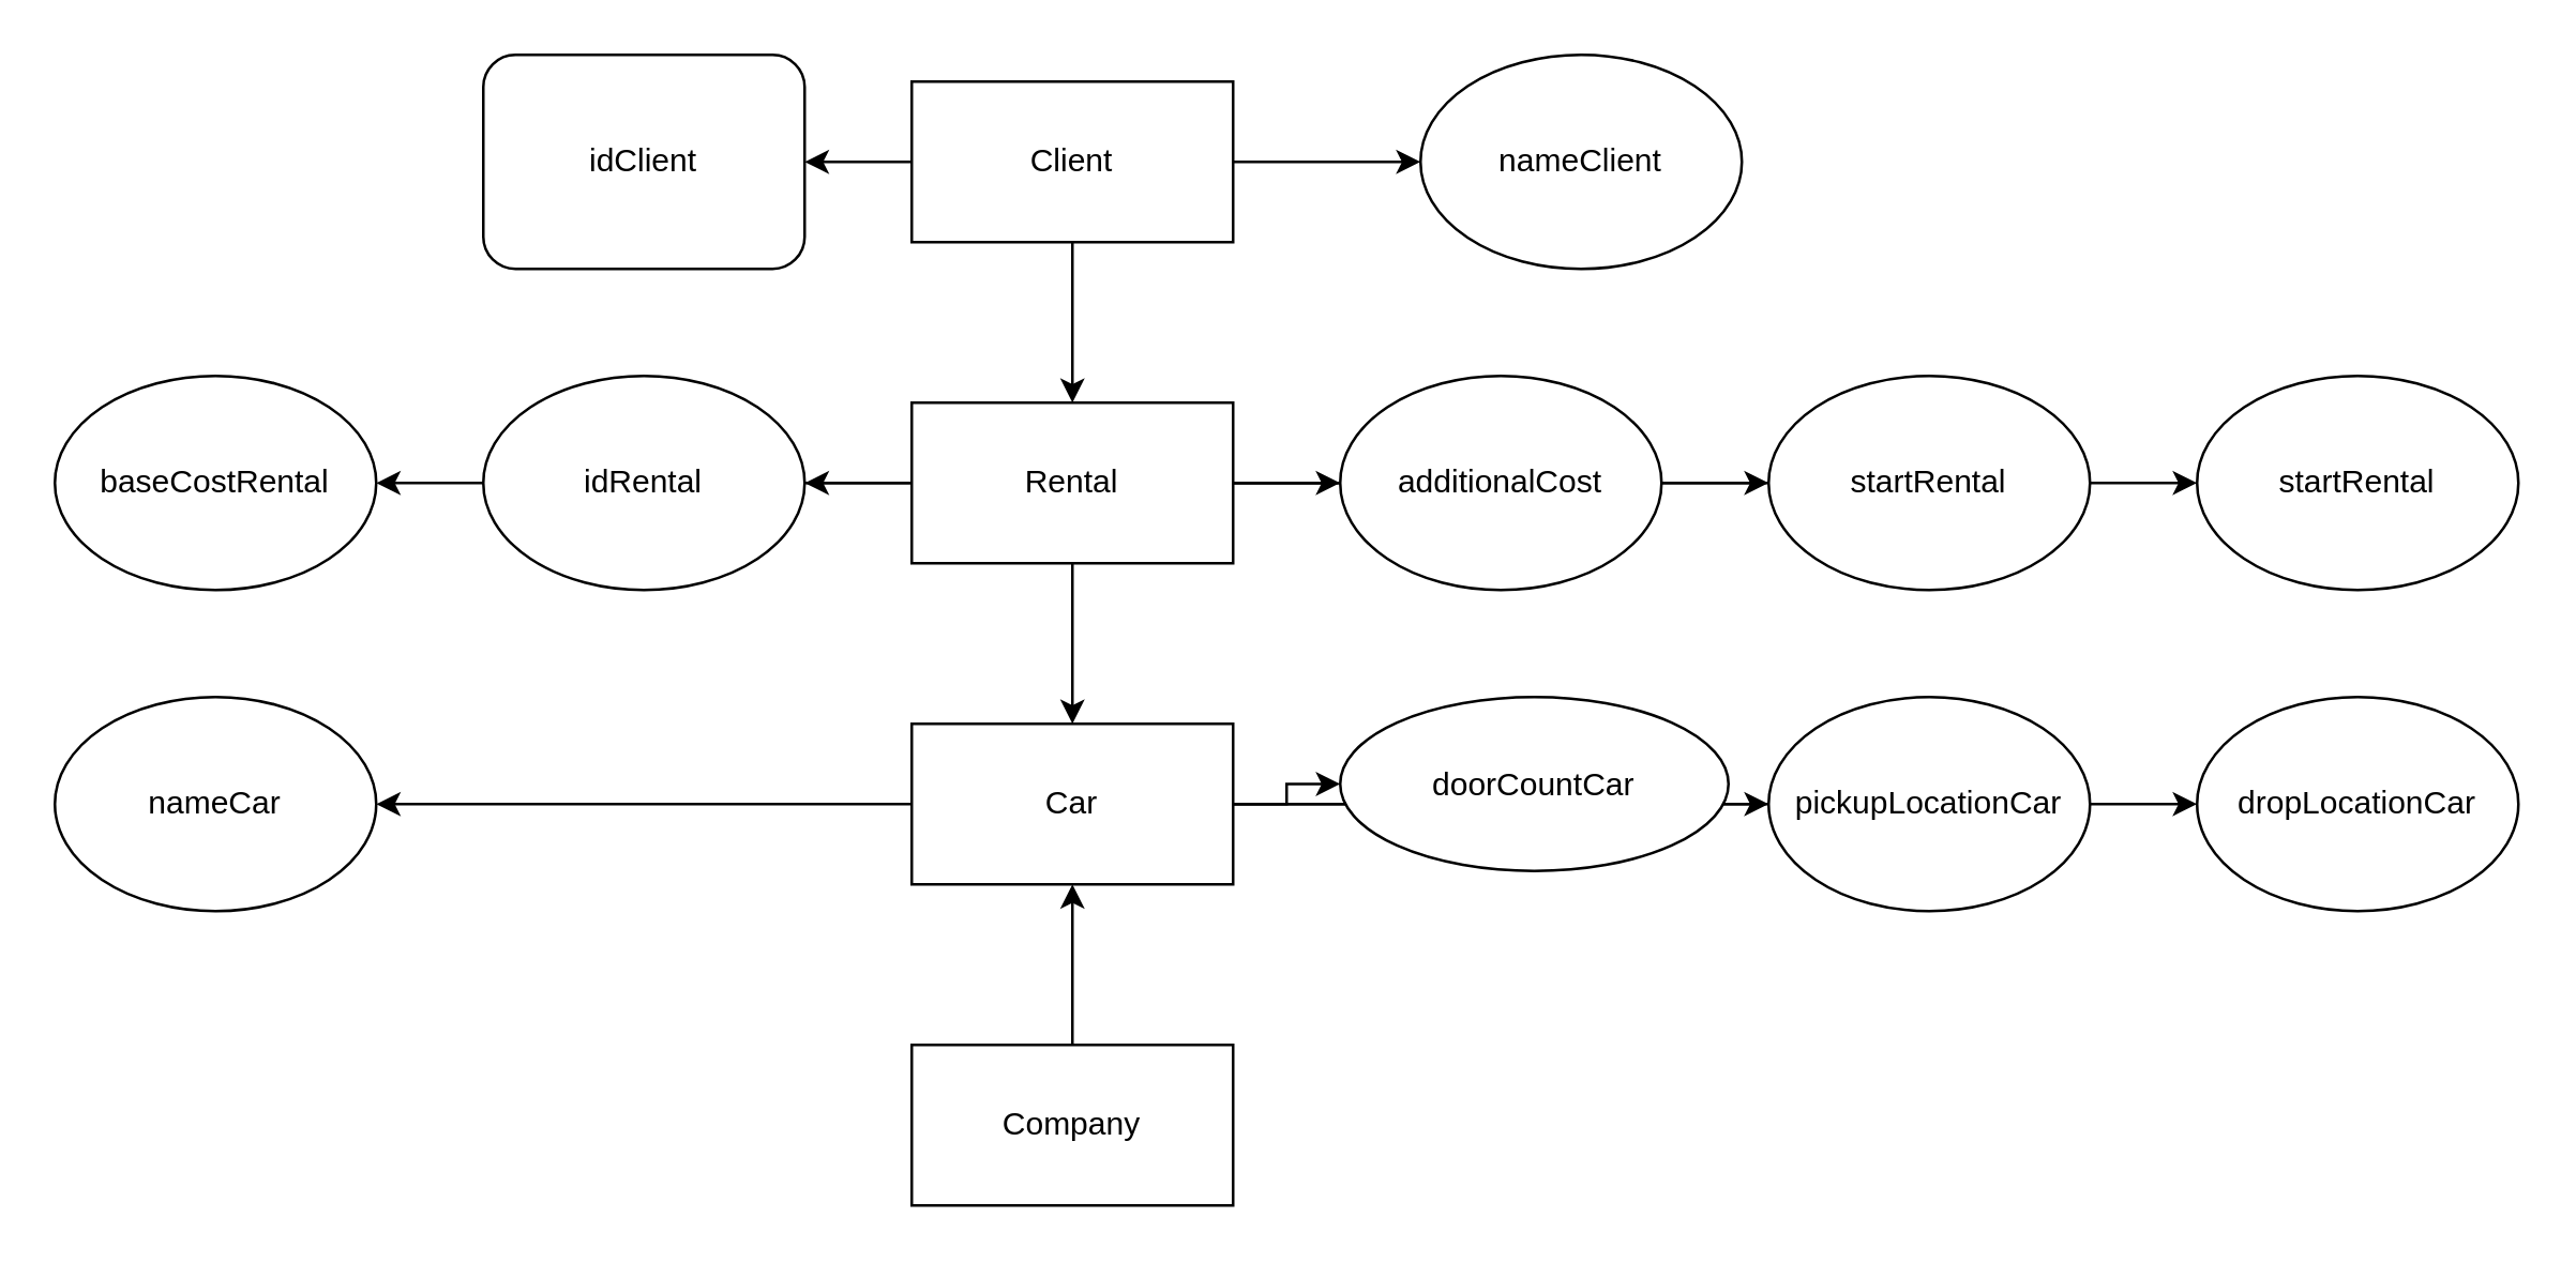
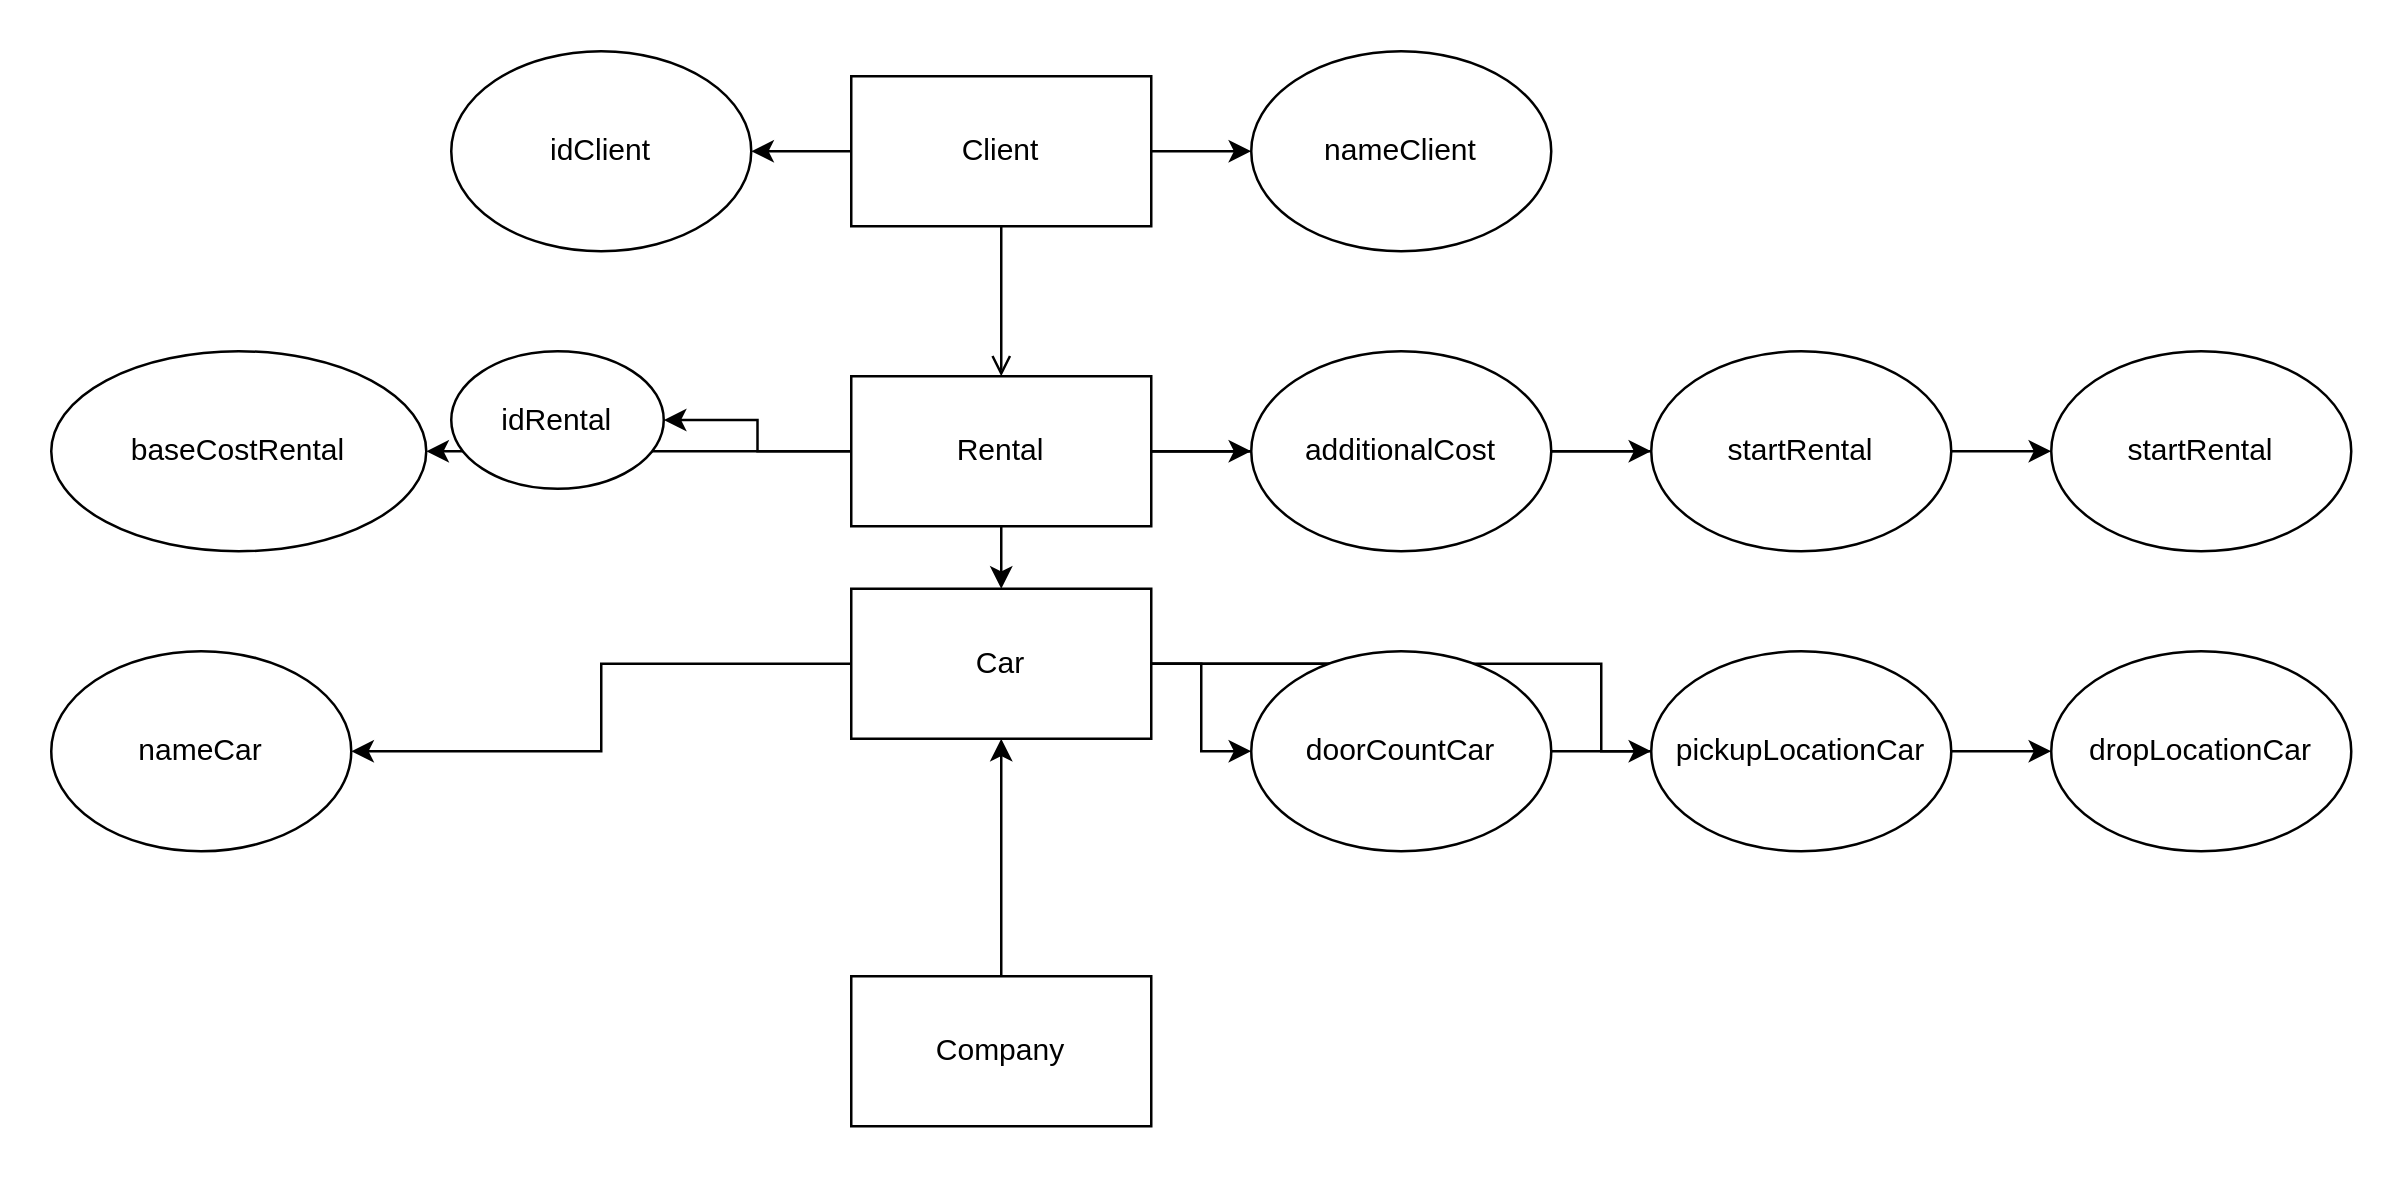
  <mxCell id="0" />
  <mxCell id="1" parent="0" />
- <mxCell id="2" style="edgeStyle=orthogonalEdgeStyle;rounded=0;orthogonalLoop=1;jettySize=auto;html=1;entryX=0.5;entryY=0;entryDx=0;entryDy=0;" edge="1" parent="1" source="5" target="12"><mxGeometry relative="1" as="geometry" /></mxCell>
+ <mxCell id="2" style="edgeStyle=orthogonalEdgeStyle;rounded=0;orthogonalLoop=1;jettySize=auto;html=1;entryX=0.5;entryY=0;entryDx=0;entryDy=0;endArrow=open;" edge="1" parent="1" source="5" target="12"><mxGeometry relative="1" as="geometry" /></mxCell>
  <mxCell id="3" style="edgeStyle=orthogonalEdgeStyle;rounded=0;orthogonalLoop=1;jettySize=auto;html=1;entryX=1;entryY=0.5;entryDx=0;entryDy=0;" edge="1" parent="1" source="5" target="20"><mxGeometry relative="1" as="geometry" /></mxCell>
  <mxCell id="4" style="edgeStyle=orthogonalEdgeStyle;rounded=0;orthogonalLoop=1;jettySize=auto;html=1;entryX=0;entryY=0.5;entryDx=0;entryDy=0;" edge="1" parent="1" source="5" target="21"><mxGeometry relative="1" as="geometry" /></mxCell>
  <mxCell id="5" value="Client" style="rounded=0;whiteSpace=wrap;html=1;" vertex="1" parent="1"><mxGeometry x="340" y="30" width="120" height="60" as="geometry" /></mxCell>
  <mxCell id="6" style="edgeStyle=orthogonalEdgeStyle;rounded=0;orthogonalLoop=1;jettySize=auto;html=1;entryX=0.5;entryY=0;entryDx=0;entryDy=0;" edge="1" parent="1" source="12" target="17"><mxGeometry relative="1" as="geometry" /></mxCell>
  <mxCell id="7" style="edgeStyle=orthogonalEdgeStyle;rounded=0;orthogonalLoop=1;jettySize=auto;html=1;entryX=1;entryY=0.5;entryDx=0;entryDy=0;" edge="1" parent="1" source="12" target="22"><mxGeometry relative="1" as="geometry" /></mxCell>
  <mxCell id="8" style="edgeStyle=orthogonalEdgeStyle;rounded=0;orthogonalLoop=1;jettySize=auto;html=1;entryX=1;entryY=0.5;entryDx=0;entryDy=0;" edge="1" parent="1" source="12" target="23"><mxGeometry relative="1" as="geometry" /></mxCell>
  <mxCell id="9" style="edgeStyle=orthogonalEdgeStyle;rounded=0;orthogonalLoop=1;jettySize=auto;html=1;entryX=0;entryY=0.5;entryDx=0;entryDy=0;" edge="1" parent="1" source="12" target="24"><mxGeometry relative="1" as="geometry" /></mxCell>
  <mxCell id="10" style="edgeStyle=orthogonalEdgeStyle;rounded=0;orthogonalLoop=1;jettySize=auto;html=1;exitX=1;exitY=0.5;exitDx=0;exitDy=0;entryX=0;entryY=0.5;entryDx=0;entryDy=0;" edge="1" parent="1" source="12" target="25"><mxGeometry relative="1" as="geometry" /></mxCell>
  <mxCell id="11" style="edgeStyle=orthogonalEdgeStyle;rounded=0;orthogonalLoop=1;jettySize=auto;html=1;exitX=1;exitY=0.5;exitDx=0;exitDy=0;entryX=0;entryY=0.5;entryDx=0;entryDy=0;" edge="1" parent="1" source="12" target="26"><mxGeometry relative="1" as="geometry" /></mxCell>
  <mxCell id="12" value="Rental" style="rounded=0;whiteSpace=wrap;html=1;" vertex="1" parent="1"><mxGeometry x="340" y="150" width="120" height="60" as="geometry" /></mxCell>
  <mxCell id="13" style="edgeStyle=orthogonalEdgeStyle;rounded=0;orthogonalLoop=1;jettySize=auto;html=1;entryX=0;entryY=0.5;entryDx=0;entryDy=0;" edge="1" parent="1" source="17" target="28"><mxGeometry relative="1" as="geometry" /></mxCell>
  <mxCell id="14" style="edgeStyle=orthogonalEdgeStyle;rounded=0;orthogonalLoop=1;jettySize=auto;html=1;entryX=0;entryY=0.5;entryDx=0;entryDy=0;" edge="1" parent="1" source="17" target="29"><mxGeometry relative="1" as="geometry" /></mxCell>
  <mxCell id="15" style="edgeStyle=orthogonalEdgeStyle;rounded=0;orthogonalLoop=1;jettySize=auto;html=1;entryX=0;entryY=0.5;entryDx=0;entryDy=0;" edge="1" parent="1" source="17" target="30"><mxGeometry relative="1" as="geometry" /></mxCell>
  <mxCell id="16" style="edgeStyle=orthogonalEdgeStyle;rounded=0;orthogonalLoop=1;jettySize=auto;html=1;entryX=1;entryY=0.5;entryDx=0;entryDy=0;" edge="1" parent="1" source="17" target="27"><mxGeometry relative="1" as="geometry" /></mxCell>
- <mxCell id="17" value="Car" style="rounded=0;whiteSpace=wrap;html=1;" vertex="1" parent="1"><mxGeometry x="340" y="270" width="120" height="60" as="geometry" /></mxCell>
+ <mxCell id="17" value="Car" style="rounded=0;whiteSpace=wrap;html=1;" vertex="1" parent="1"><mxGeometry x="340" y="235" width="120" height="60" as="geometry" /></mxCell>
  <mxCell id="18" style="edgeStyle=orthogonalEdgeStyle;rounded=0;orthogonalLoop=1;jettySize=auto;html=1;entryX=0.5;entryY=1;entryDx=0;entryDy=0;" edge="1" parent="1" source="19" target="17"><mxGeometry relative="1" as="geometry" /></mxCell>
  <mxCell id="19" value="Company" style="rounded=0;whiteSpace=wrap;html=1;" vertex="1" parent="1"><mxGeometry x="340" y="390" width="120" height="60" as="geometry" /></mxCell>
- <mxCell id="20" value="idClient" style="whiteSpace=wrap;html=1;rounded=1;" vertex="1" parent="1"><mxGeometry x="180" y="20" width="120" height="80" as="geometry" /></mxCell>
- <mxCell id="21" value="nameClient" style="ellipse;whiteSpace=wrap;html=1;" vertex="1" parent="1"><mxGeometry x="530" y="20" width="120" height="80" as="geometry" /></mxCell>
- <mxCell id="22" value="idRental" style="ellipse;whiteSpace=wrap;html=1;" vertex="1" parent="1"><mxGeometry x="180" y="140" width="120" height="80" as="geometry" /></mxCell>
- <mxCell id="23" value="baseCostRental" style="ellipse;whiteSpace=wrap;html=1;" vertex="1" parent="1"><mxGeometry x="20" y="140" width="120" height="80" as="geometry" /></mxCell>
+ <mxCell id="20" value="idClient" style="ellipse;whiteSpace=wrap;html=1;" vertex="1" parent="1"><mxGeometry x="180" y="20" width="120" height="80" as="geometry" /></mxCell>
+ <mxCell id="21" value="nameClient" style="ellipse;whiteSpace=wrap;html=1;" vertex="1" parent="1"><mxGeometry x="500" y="20" width="120" height="80" as="geometry" /></mxCell>
+ <mxCell id="22" value="idRental" style="ellipse;whiteSpace=wrap;html=1;" vertex="1" parent="1"><mxGeometry x="180" y="140" width="85" height="55" as="geometry" /></mxCell>
+ <mxCell id="23" value="baseCostRental" style="ellipse;whiteSpace=wrap;html=1;" vertex="1" parent="1"><mxGeometry x="20" y="140" width="150" height="80" as="geometry" /></mxCell>
  <mxCell id="24" value="additionalCost" style="ellipse;whiteSpace=wrap;html=1;" vertex="1" parent="1"><mxGeometry x="500" y="140" width="120" height="80" as="geometry" /></mxCell>
  <mxCell id="25" value="startRental" style="ellipse;whiteSpace=wrap;html=1;" vertex="1" parent="1"><mxGeometry x="660" y="140" width="120" height="80" as="geometry" /></mxCell>
  <mxCell id="26" value="startRental" style="ellipse;whiteSpace=wrap;html=1;" vertex="1" parent="1"><mxGeometry x="820" y="140" width="120" height="80" as="geometry" /></mxCell>
  <mxCell id="27" value="nameCar" style="ellipse;whiteSpace=wrap;html=1;" vertex="1" parent="1"><mxGeometry x="20" y="260" width="120" height="80" as="geometry" /></mxCell>
- <mxCell id="28" value="doorCountCar" style="ellipse;whiteSpace=wrap;html=1;" vertex="1" parent="1"><mxGeometry x="500" y="260" width="145" height="65" as="geometry" /></mxCell>
+ <mxCell id="28" value="doorCountCar" style="ellipse;whiteSpace=wrap;html=1;" vertex="1" parent="1"><mxGeometry x="500" y="260" width="120" height="80" as="geometry" /></mxCell>
  <mxCell id="29" value="pickupLocationCar" style="ellipse;whiteSpace=wrap;html=1;" vertex="1" parent="1"><mxGeometry x="660" y="260" width="120" height="80" as="geometry" /></mxCell>
  <mxCell id="30" value="dropLocationCar" style="ellipse;whiteSpace=wrap;html=1;" vertex="1" parent="1"><mxGeometry x="820" y="260" width="120" height="80" as="geometry" /></mxCell>
